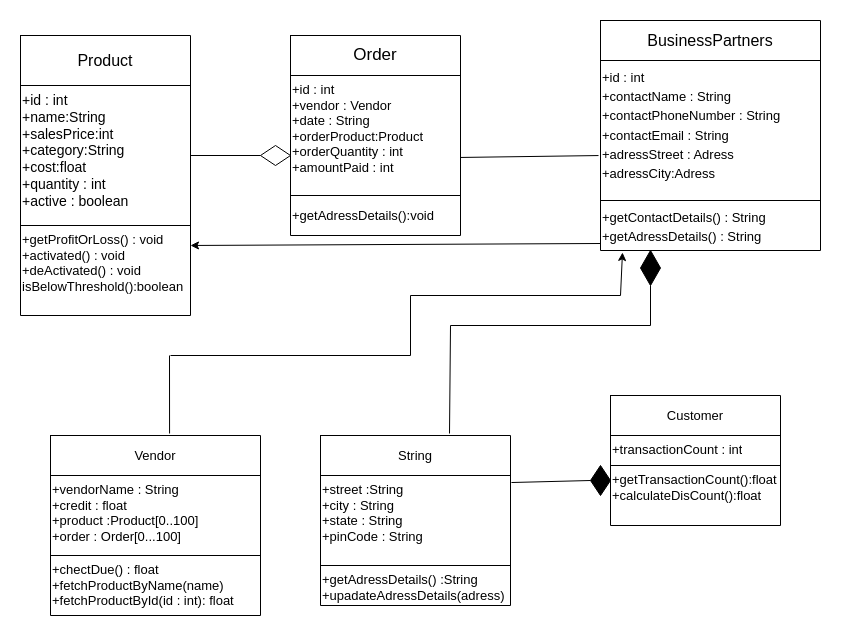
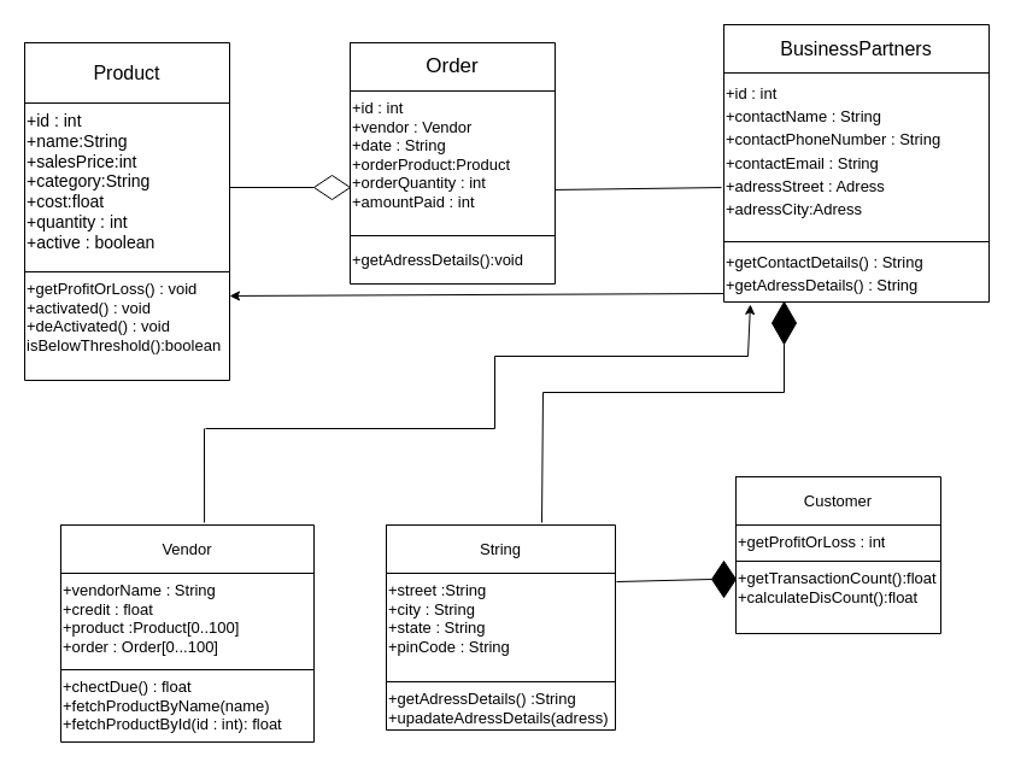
  <mxCell id="0" />
  <mxCell id="1" parent="0" />
  <mxCell id="2" value="" style="shape=table;startSize=0;container=1;collapsible=0;childLayout=tableLayout;fontSize=8;" vertex="1" parent="1"><mxGeometry x="20" y="35" width="170" height="280" as="geometry" /></mxCell>
  <mxCell id="3" value="" style="shape=tableRow;horizontal=0;startSize=0;swimlaneHead=0;swimlaneBody=0;top=0;left=0;bottom=0;right=0;collapsible=0;dropTarget=0;fillColor=none;points=[[0,0.5],[1,0.5]];portConstraint=eastwest;fontSize=8;" vertex="1" parent="2"><mxGeometry width="170" height="50" as="geometry" /></mxCell>
  <mxCell id="4" value="&lt;h5&gt;&lt;font style=&quot;font-weight: normal ; font-size: 16px&quot;&gt;Product&lt;/font&gt;&lt;/h5&gt;" style="shape=partialRectangle;html=1;whiteSpace=wrap;connectable=0;overflow=hidden;fillColor=none;top=0;left=0;bottom=0;right=0;pointerEvents=1;fontSize=8;" vertex="1" parent="3"><mxGeometry width="170" height="50" as="geometry"><mxRectangle width="170" height="50" as="alternateBounds" /></mxGeometry></mxCell>
  <mxCell id="5" value="" style="shape=tableRow;horizontal=0;startSize=0;swimlaneHead=0;swimlaneBody=0;top=0;left=0;bottom=0;right=0;collapsible=0;dropTarget=0;fillColor=none;points=[[0,0.5],[1,0.5]];portConstraint=eastwest;fontSize=8;" vertex="1" parent="2"><mxGeometry y="50" width="170" height="140" as="geometry" /></mxCell>
  <mxCell id="6" value="&lt;font style=&quot;font-size: 14px&quot;&gt;+id : int&lt;br&gt;+name:String&lt;br&gt;+salesPrice:int&lt;br&gt;+category:String&lt;br&gt;+cost:float&lt;br&gt;+quantity : int&lt;br&gt;+active : boolean&lt;br&gt;&lt;/font&gt;" style="shape=partialRectangle;html=1;whiteSpace=wrap;connectable=0;overflow=hidden;fillColor=none;top=0;left=0;bottom=0;right=0;pointerEvents=1;fontSize=8;verticalAlign=top;align=left;" vertex="1" parent="5"><mxGeometry width="170" height="140" as="geometry"><mxRectangle width="170" height="140" as="alternateBounds" /></mxGeometry></mxCell>
  <mxCell id="7" value="" style="shape=tableRow;horizontal=0;startSize=0;swimlaneHead=0;swimlaneBody=0;top=0;left=0;bottom=0;right=0;collapsible=0;dropTarget=0;fillColor=none;points=[[0,0.5],[1,0.5]];portConstraint=eastwest;fontSize=8;" vertex="1" parent="2"><mxGeometry y="190" width="170" height="90" as="geometry" /></mxCell>
  <mxCell id="8" value="&lt;font style=&quot;font-size: 13px&quot;&gt;+getProfitOrLoss() : void&lt;br&gt;+activated() : void&lt;br&gt;+deActivated() : void&lt;br&gt;isBelowThreshold():boolean&lt;br&gt;&lt;/font&gt;" style="shape=partialRectangle;html=1;whiteSpace=wrap;connectable=0;overflow=hidden;fillColor=none;top=0;left=0;bottom=0;right=0;pointerEvents=1;fontSize=8;verticalAlign=top;align=left;" vertex="1" parent="7"><mxGeometry width="170" height="90" as="geometry"><mxRectangle width="170" height="90" as="alternateBounds" /></mxGeometry></mxCell>
  <mxCell id="9" value="" style="shape=table;startSize=0;container=1;collapsible=0;childLayout=tableLayout;fontSize=13;" vertex="1" parent="1"><mxGeometry x="290" y="35" width="170" height="200" as="geometry" /></mxCell>
  <mxCell id="10" value="" style="shape=tableRow;horizontal=0;startSize=0;swimlaneHead=0;swimlaneBody=0;top=0;left=0;bottom=0;right=0;collapsible=0;dropTarget=0;fillColor=none;points=[[0,0.5],[1,0.5]];portConstraint=eastwest;fontSize=13;" vertex="1" parent="9"><mxGeometry width="170" height="40" as="geometry" /></mxCell>
  <mxCell id="11" value="&lt;font style=&quot;font-size: 17px&quot;&gt;Order&lt;/font&gt;" style="shape=partialRectangle;html=1;whiteSpace=wrap;connectable=0;overflow=hidden;fillColor=none;top=0;left=0;bottom=0;right=0;pointerEvents=1;fontSize=13;" vertex="1" parent="10"><mxGeometry width="170" height="40" as="geometry"><mxRectangle width="170" height="40" as="alternateBounds" /></mxGeometry></mxCell>
  <mxCell id="12" value="" style="shape=tableRow;horizontal=0;startSize=0;swimlaneHead=0;swimlaneBody=0;top=0;left=0;bottom=0;right=0;collapsible=0;dropTarget=0;fillColor=none;points=[[0,0.5],[1,0.5]];portConstraint=eastwest;fontSize=13;" vertex="1" parent="9"><mxGeometry y="40" width="170" height="120" as="geometry" /></mxCell>
  <mxCell id="13" value="+id : int&lt;br&gt;+vendor : Vendor&lt;br&gt;+date : String&lt;br&gt;+orderProduct:Product&lt;br&gt;+orderQuantity : int&lt;br&gt;+amountPaid : int" style="shape=partialRectangle;html=1;whiteSpace=wrap;connectable=0;overflow=hidden;fillColor=none;top=0;left=0;bottom=0;right=0;pointerEvents=1;fontSize=13;verticalAlign=top;align=left;" vertex="1" parent="12"><mxGeometry width="170" height="120" as="geometry"><mxRectangle width="170" height="120" as="alternateBounds" /></mxGeometry></mxCell>
  <mxCell id="14" value="" style="shape=tableRow;horizontal=0;startSize=0;swimlaneHead=0;swimlaneBody=0;top=0;left=0;bottom=0;right=0;collapsible=0;dropTarget=0;fillColor=none;points=[[0,0.5],[1,0.5]];portConstraint=eastwest;fontSize=13;" vertex="1" parent="9"><mxGeometry y="160" width="170" height="40" as="geometry" /></mxCell>
  <mxCell id="15" value="+getAdressDetails():void" style="shape=partialRectangle;html=1;whiteSpace=wrap;connectable=0;overflow=hidden;fillColor=none;top=0;left=0;bottom=0;right=0;pointerEvents=1;fontSize=13;align=left;" vertex="1" parent="14"><mxGeometry width="170" height="40" as="geometry"><mxRectangle width="170" height="40" as="alternateBounds" /></mxGeometry></mxCell>
  <mxCell id="16" value="" style="shape=table;startSize=0;container=1;collapsible=0;childLayout=tableLayout;fontSize=16;" vertex="1" parent="1"><mxGeometry x="600" y="20" width="220" height="230" as="geometry" /></mxCell>
  <mxCell id="17" value="" style="shape=tableRow;horizontal=0;startSize=0;swimlaneHead=0;swimlaneBody=0;top=0;left=0;bottom=0;right=0;collapsible=0;dropTarget=0;fillColor=none;points=[[0,0.5],[1,0.5]];portConstraint=eastwest;fontSize=16;" vertex="1" parent="16"><mxGeometry width="220" height="40" as="geometry" /></mxCell>
  <mxCell id="18" value="BusinessPartners" style="shape=partialRectangle;html=1;whiteSpace=wrap;connectable=0;overflow=hidden;fillColor=none;top=0;left=0;bottom=0;right=0;pointerEvents=1;fontSize=16;" vertex="1" parent="17"><mxGeometry width="220" height="40" as="geometry"><mxRectangle width="220" height="40" as="alternateBounds" /></mxGeometry></mxCell>
  <mxCell id="19" value="" style="shape=tableRow;horizontal=0;startSize=0;swimlaneHead=0;swimlaneBody=0;top=0;left=0;bottom=0;right=0;collapsible=0;dropTarget=0;fillColor=none;points=[[0,0.5],[1,0.5]];portConstraint=eastwest;fontSize=16;" vertex="1" parent="16"><mxGeometry y="40" width="220" height="140" as="geometry" /></mxCell>
  <mxCell id="20" value="&lt;font style=&quot;font-size: 13px&quot;&gt;+id : int&lt;br&gt;+contactName : String&lt;br&gt;+contactPhoneNumber : String&lt;br&gt;+contactEmail : String&lt;br&gt;+adressStreet : Adress&lt;br&gt;+adressCity:Adress&lt;br&gt;&lt;/font&gt;" style="shape=partialRectangle;html=1;whiteSpace=wrap;connectable=0;overflow=hidden;fillColor=none;top=0;left=0;bottom=0;right=0;pointerEvents=1;fontSize=16;align=left;verticalAlign=top;" vertex="1" parent="19"><mxGeometry width="220" height="140" as="geometry"><mxRectangle width="220" height="140" as="alternateBounds" /></mxGeometry></mxCell>
  <mxCell id="21" value="" style="shape=tableRow;horizontal=0;startSize=0;swimlaneHead=0;swimlaneBody=0;top=0;left=0;bottom=0;right=0;collapsible=0;dropTarget=0;fillColor=none;points=[[0,0.5],[1,0.5]];portConstraint=eastwest;fontSize=16;" vertex="1" parent="16"><mxGeometry y="180" width="220" height="50" as="geometry" /></mxCell>
  <mxCell id="22" value="&lt;font style=&quot;font-size: 13px&quot;&gt;+getContactDetails() : String&lt;br&gt;+getAdressDetails() : String&lt;br&gt;&lt;/font&gt;" style="shape=partialRectangle;html=1;whiteSpace=wrap;connectable=0;overflow=hidden;fillColor=none;top=0;left=0;bottom=0;right=0;pointerEvents=1;fontSize=16;verticalAlign=top;align=left;" vertex="1" parent="21"><mxGeometry width="220" height="50" as="geometry"><mxRectangle width="220" height="50" as="alternateBounds" /></mxGeometry></mxCell>
  <mxCell id="23" value="" style="shape=table;startSize=0;container=1;collapsible=0;childLayout=tableLayout;fontSize=13;" vertex="1" parent="1"><mxGeometry x="50" y="435" width="210" height="180" as="geometry" /></mxCell>
  <mxCell id="24" value="" style="shape=tableRow;horizontal=0;startSize=0;swimlaneHead=0;swimlaneBody=0;top=0;left=0;bottom=0;right=0;collapsible=0;dropTarget=0;fillColor=none;points=[[0,0.5],[1,0.5]];portConstraint=eastwest;fontSize=13;" vertex="1" parent="23"><mxGeometry width="210" height="40" as="geometry" /></mxCell>
  <mxCell id="25" value="Vendor" style="shape=partialRectangle;html=1;whiteSpace=wrap;connectable=0;overflow=hidden;fillColor=none;top=0;left=0;bottom=0;right=0;pointerEvents=1;fontSize=13;" vertex="1" parent="24"><mxGeometry width="210" height="40" as="geometry"><mxRectangle width="210" height="40" as="alternateBounds" /></mxGeometry></mxCell>
  <mxCell id="26" value="" style="shape=tableRow;horizontal=0;startSize=0;swimlaneHead=0;swimlaneBody=0;top=0;left=0;bottom=0;right=0;collapsible=0;dropTarget=0;fillColor=none;points=[[0,0.5],[1,0.5]];portConstraint=eastwest;fontSize=13;" vertex="1" parent="23"><mxGeometry y="40" width="210" height="80" as="geometry" /></mxCell>
  <mxCell id="27" value="+vendorName : String&lt;br&gt;+credit : float&lt;br&gt;+product :Product[0..100]&lt;br&gt;+order : Order[0...100]" style="shape=partialRectangle;html=1;whiteSpace=wrap;connectable=0;overflow=hidden;fillColor=none;top=0;left=0;bottom=0;right=0;pointerEvents=1;fontSize=13;align=left;verticalAlign=top;" vertex="1" parent="26"><mxGeometry width="210" height="80" as="geometry"><mxRectangle width="210" height="80" as="alternateBounds" /></mxGeometry></mxCell>
  <mxCell id="28" value="" style="shape=tableRow;horizontal=0;startSize=0;swimlaneHead=0;swimlaneBody=0;top=0;left=0;bottom=0;right=0;collapsible=0;dropTarget=0;fillColor=none;points=[[0,0.5],[1,0.5]];portConstraint=eastwest;fontSize=13;" vertex="1" parent="23"><mxGeometry y="120" width="210" height="60" as="geometry" /></mxCell>
  <mxCell id="29" value="+chectDue() : float&lt;br&gt;+fetchProductByName(name)&lt;br&gt;+fetchProductById(id : int): float" style="shape=partialRectangle;html=1;whiteSpace=wrap;connectable=0;overflow=hidden;fillColor=none;top=0;left=0;bottom=0;right=0;pointerEvents=1;fontSize=13;align=left;verticalAlign=top;" vertex="1" parent="28"><mxGeometry width="210" height="60" as="geometry"><mxRectangle width="210" height="60" as="alternateBounds" /></mxGeometry></mxCell>
  <mxCell id="30" value="" style="shape=table;startSize=0;container=1;collapsible=0;childLayout=tableLayout;fontSize=13;" vertex="1" parent="1"><mxGeometry x="320" y="435" width="190" height="170" as="geometry" /></mxCell>
  <mxCell id="31" value="" style="shape=tableRow;horizontal=0;startSize=0;swimlaneHead=0;swimlaneBody=0;top=0;left=0;bottom=0;right=0;collapsible=0;dropTarget=0;fillColor=none;points=[[0,0.5],[1,0.5]];portConstraint=eastwest;fontSize=13;" vertex="1" parent="30"><mxGeometry width="190" height="40" as="geometry" /></mxCell>
  <mxCell id="32" value="String" style="shape=partialRectangle;html=1;whiteSpace=wrap;connectable=0;overflow=hidden;fillColor=none;top=0;left=0;bottom=0;right=0;pointerEvents=1;fontSize=13;" vertex="1" parent="31"><mxGeometry width="190" height="40" as="geometry"><mxRectangle width="190" height="40" as="alternateBounds" /></mxGeometry></mxCell>
  <mxCell id="33" value="" style="shape=tableRow;horizontal=0;startSize=0;swimlaneHead=0;swimlaneBody=0;top=0;left=0;bottom=0;right=0;collapsible=0;dropTarget=0;fillColor=none;points=[[0,0.5],[1,0.5]];portConstraint=eastwest;fontSize=13;" vertex="1" parent="30"><mxGeometry y="40" width="190" height="90" as="geometry" /></mxCell>
  <mxCell id="34" value="+street :String&lt;br&gt;+city : String&lt;br&gt;+state : String&lt;br&gt;+pinCode : String" style="shape=partialRectangle;html=1;whiteSpace=wrap;connectable=0;overflow=hidden;fillColor=none;top=0;left=0;bottom=0;right=0;pointerEvents=1;fontSize=13;verticalAlign=top;align=left;" vertex="1" parent="33"><mxGeometry width="190" height="90" as="geometry"><mxRectangle width="190" height="90" as="alternateBounds" /></mxGeometry></mxCell>
  <mxCell id="35" value="" style="shape=tableRow;horizontal=0;startSize=0;swimlaneHead=0;swimlaneBody=0;top=0;left=0;bottom=0;right=0;collapsible=0;dropTarget=0;fillColor=none;points=[[0,0.5],[1,0.5]];portConstraint=eastwest;fontSize=13;align=left;verticalAlign=top;" vertex="1" parent="30"><mxGeometry y="130" width="190" height="40" as="geometry" /></mxCell>
  <mxCell id="36" value="+getAdressDetails() :String&lt;br&gt;+upadateAdressDetails(adress)" style="shape=partialRectangle;html=1;whiteSpace=wrap;connectable=0;overflow=hidden;fillColor=none;top=0;left=0;bottom=0;right=0;pointerEvents=1;fontSize=13;align=left;verticalAlign=top;" vertex="1" parent="35"><mxGeometry width="190" height="40" as="geometry"><mxRectangle width="190" height="40" as="alternateBounds" /></mxGeometry></mxCell>
  <mxCell id="37" value="" style="shape=table;startSize=0;container=1;collapsible=0;childLayout=tableLayout;fontSize=13;" vertex="1" parent="1"><mxGeometry x="610" y="395" width="170" height="130" as="geometry" /></mxCell>
  <mxCell id="38" value="" style="shape=tableRow;horizontal=0;startSize=0;swimlaneHead=0;swimlaneBody=0;top=0;left=0;bottom=0;right=0;collapsible=0;dropTarget=0;fillColor=none;points=[[0,0.5],[1,0.5]];portConstraint=eastwest;fontSize=13;" vertex="1" parent="37"><mxGeometry width="170" height="40" as="geometry" /></mxCell>
  <mxCell id="39" value="Customer" style="shape=partialRectangle;html=1;whiteSpace=wrap;connectable=0;overflow=hidden;fillColor=none;top=0;left=0;bottom=0;right=0;pointerEvents=1;fontSize=13;" vertex="1" parent="38"><mxGeometry width="170" height="40" as="geometry"><mxRectangle width="170" height="40" as="alternateBounds" /></mxGeometry></mxCell>
  <mxCell id="40" value="" style="shape=tableRow;horizontal=0;startSize=0;swimlaneHead=0;swimlaneBody=0;top=0;left=0;bottom=0;right=0;collapsible=0;dropTarget=0;fillColor=none;points=[[0,0.5],[1,0.5]];portConstraint=eastwest;fontSize=13;" vertex="1" parent="37"><mxGeometry y="40" width="170" height="30" as="geometry" /></mxCell>
- <mxCell id="41" value="+transactionCount : int" style="shape=partialRectangle;html=1;whiteSpace=wrap;connectable=0;overflow=hidden;fillColor=none;top=0;left=0;bottom=0;right=0;pointerEvents=1;fontSize=13;align=left;verticalAlign=top;" vertex="1" parent="40"><mxGeometry width="170" height="30" as="geometry"><mxRectangle width="170" height="30" as="alternateBounds" /></mxGeometry></mxCell>
+ <mxCell id="41" value="+getProfitOrLoss : int" style="shape=partialRectangle;html=1;whiteSpace=wrap;connectable=0;overflow=hidden;fillColor=none;top=0;left=0;bottom=0;right=0;pointerEvents=1;fontSize=13;align=left;verticalAlign=top;" vertex="1" parent="40"><mxGeometry width="170" height="30" as="geometry"><mxRectangle width="170" height="30" as="alternateBounds" /></mxGeometry></mxCell>
  <mxCell id="42" value="" style="shape=tableRow;horizontal=0;startSize=0;swimlaneHead=0;swimlaneBody=0;top=0;left=0;bottom=0;right=0;collapsible=0;dropTarget=0;fillColor=none;points=[[0,0.5],[1,0.5]];portConstraint=eastwest;fontSize=13;" vertex="1" parent="37"><mxGeometry y="70" width="170" height="60" as="geometry" /></mxCell>
  <mxCell id="43" value="+getTransactionCount():float&lt;br&gt;+calculateDisCount():float" style="shape=partialRectangle;html=1;whiteSpace=wrap;connectable=0;overflow=hidden;fillColor=none;top=0;left=0;bottom=0;right=0;pointerEvents=1;fontSize=13;align=left;verticalAlign=top;" vertex="1" parent="42"><mxGeometry width="170" height="60" as="geometry"><mxRectangle width="170" height="60" as="alternateBounds" /></mxGeometry></mxCell>
  <mxCell id="44" value="" style="endArrow=none;html=1;rounded=0;fontSize=13;entryX=-0.009;entryY=0.679;entryDx=0;entryDy=0;entryPerimeter=0;exitX=1;exitY=0.683;exitDx=0;exitDy=0;exitPerimeter=0;" edge="1" parent="1" source="12" target="19"><mxGeometry width="50" height="50" relative="1" as="geometry"><mxPoint x="410" y="335" as="sourcePoint" /><mxPoint x="460" y="285" as="targetPoint" /></mxGeometry></mxCell>
  <mxCell id="45" value="" style="rhombus;whiteSpace=wrap;html=1;fontSize=13;" vertex="1" parent="1"><mxGeometry x="260" y="145" width="30" height="20" as="geometry" /></mxCell>
  <mxCell id="46" value="" style="endArrow=none;html=1;rounded=0;fontSize=13;exitX=1;exitY=0.5;exitDx=0;exitDy=0;" edge="1" parent="1" source="5" target="45"><mxGeometry width="50" height="50" relative="1" as="geometry"><mxPoint x="410" y="335" as="sourcePoint" /><mxPoint x="460" y="285" as="targetPoint" /></mxGeometry></mxCell>
  <mxCell id="47" value="" style="endArrow=classic;html=1;rounded=0;fontSize=13;exitX=0;exitY=0.86;exitDx=0;exitDy=0;exitPerimeter=0;entryX=1;entryY=0.222;entryDx=0;entryDy=0;entryPerimeter=0;" edge="1" parent="1" source="21" target="7"><mxGeometry width="50" height="50" relative="1" as="geometry"><mxPoint x="410" y="335" as="sourcePoint" /><mxPoint x="460" y="285" as="targetPoint" /></mxGeometry></mxCell>
  <mxCell id="48" value="" style="endArrow=none;html=1;rounded=0;fontSize=13;exitX=0.567;exitY=-0.05;exitDx=0;exitDy=0;exitPerimeter=0;" edge="1" parent="1" source="24"><mxGeometry width="50" height="50" relative="1" as="geometry"><mxPoint x="410" y="335" as="sourcePoint" /><mxPoint x="169" y="355" as="targetPoint" /></mxGeometry></mxCell>
  <mxCell id="49" value="" style="endArrow=none;html=1;rounded=0;fontSize=13;" edge="1" parent="1"><mxGeometry width="50" height="50" relative="1" as="geometry"><mxPoint x="170" y="355" as="sourcePoint" /><mxPoint x="410" y="355" as="targetPoint" /></mxGeometry></mxCell>
  <mxCell id="50" value="" style="endArrow=none;html=1;rounded=0;fontSize=13;" edge="1" parent="1"><mxGeometry width="50" height="50" relative="1" as="geometry"><mxPoint x="410" y="355" as="sourcePoint" /><mxPoint x="410" y="295" as="targetPoint" /></mxGeometry></mxCell>
  <mxCell id="51" value="" style="endArrow=none;html=1;rounded=0;fontSize=13;" edge="1" parent="1"><mxGeometry width="50" height="50" relative="1" as="geometry"><mxPoint x="410" y="295" as="sourcePoint" /><mxPoint x="620" y="295" as="targetPoint" /></mxGeometry></mxCell>
  <mxCell id="52" value="" style="endArrow=classic;html=1;rounded=0;fontSize=13;entryX=0.1;entryY=1.04;entryDx=0;entryDy=0;entryPerimeter=0;" edge="1" parent="1" target="21"><mxGeometry width="50" height="50" relative="1" as="geometry"><mxPoint x="620" y="295" as="sourcePoint" /><mxPoint x="460" y="285" as="targetPoint" /></mxGeometry></mxCell>
  <mxCell id="53" value="" style="rhombus;whiteSpace=wrap;html=1;fontSize=13;fontColor=#000000;fillColor=#000000;" vertex="1" parent="1"><mxGeometry x="640" y="250" width="20" height="35" as="geometry" /></mxCell>
  <mxCell id="54" value="" style="endArrow=none;html=1;rounded=0;fontSize=13;fontColor=#000000;" edge="1" parent="1"><mxGeometry width="50" height="50" relative="1" as="geometry"><mxPoint x="450" y="325" as="sourcePoint" /><mxPoint x="650" y="325" as="targetPoint" /></mxGeometry></mxCell>
  <mxCell id="55" value="" style="endArrow=none;html=1;rounded=0;fontSize=13;fontColor=#000000;exitX=0.679;exitY=-0.05;exitDx=0;exitDy=0;exitPerimeter=0;" edge="1" parent="1" source="31"><mxGeometry width="50" height="50" relative="1" as="geometry"><mxPoint x="410" y="335" as="sourcePoint" /><mxPoint x="450" y="325" as="targetPoint" /></mxGeometry></mxCell>
  <mxCell id="56" value="" style="endArrow=none;html=1;rounded=0;fontSize=13;fontColor=#000000;entryX=0.5;entryY=1;entryDx=0;entryDy=0;" edge="1" parent="1" target="53"><mxGeometry width="50" height="50" relative="1" as="geometry"><mxPoint x="650" y="325" as="sourcePoint" /><mxPoint x="460" y="285" as="targetPoint" /></mxGeometry></mxCell>
  <mxCell id="57" value="" style="rhombus;whiteSpace=wrap;html=1;fontSize=13;fontColor=#000000;fillColor=#000000;" vertex="1" parent="1"><mxGeometry x="590" y="465" width="20" height="30" as="geometry" /></mxCell>
  <mxCell id="58" value="" style="endArrow=none;html=1;rounded=0;fontSize=13;fontColor=#000000;exitX=1.005;exitY=0.078;exitDx=0;exitDy=0;exitPerimeter=0;entryX=0;entryY=0.5;entryDx=0;entryDy=0;" edge="1" parent="1" source="33" target="57"><mxGeometry width="50" height="50" relative="1" as="geometry"><mxPoint x="410" y="335" as="sourcePoint" /><mxPoint x="460" y="285" as="targetPoint" /></mxGeometry></mxCell>
